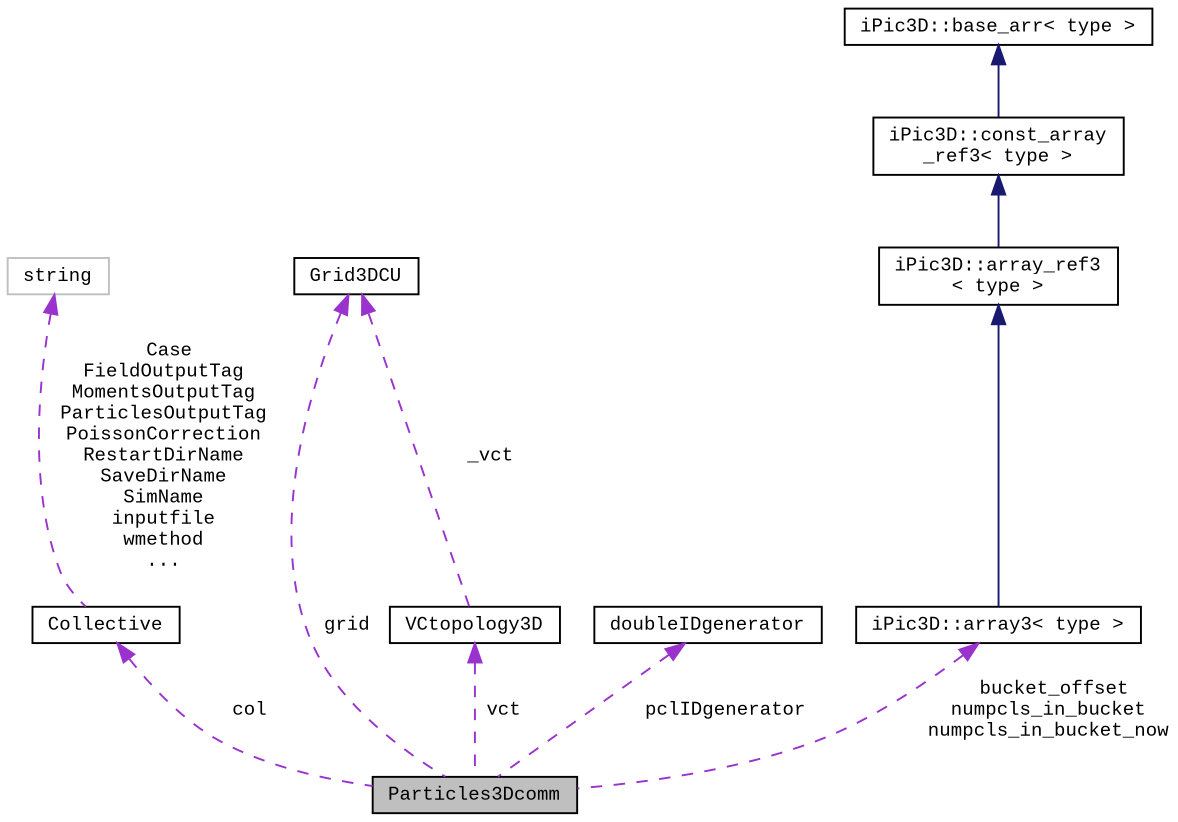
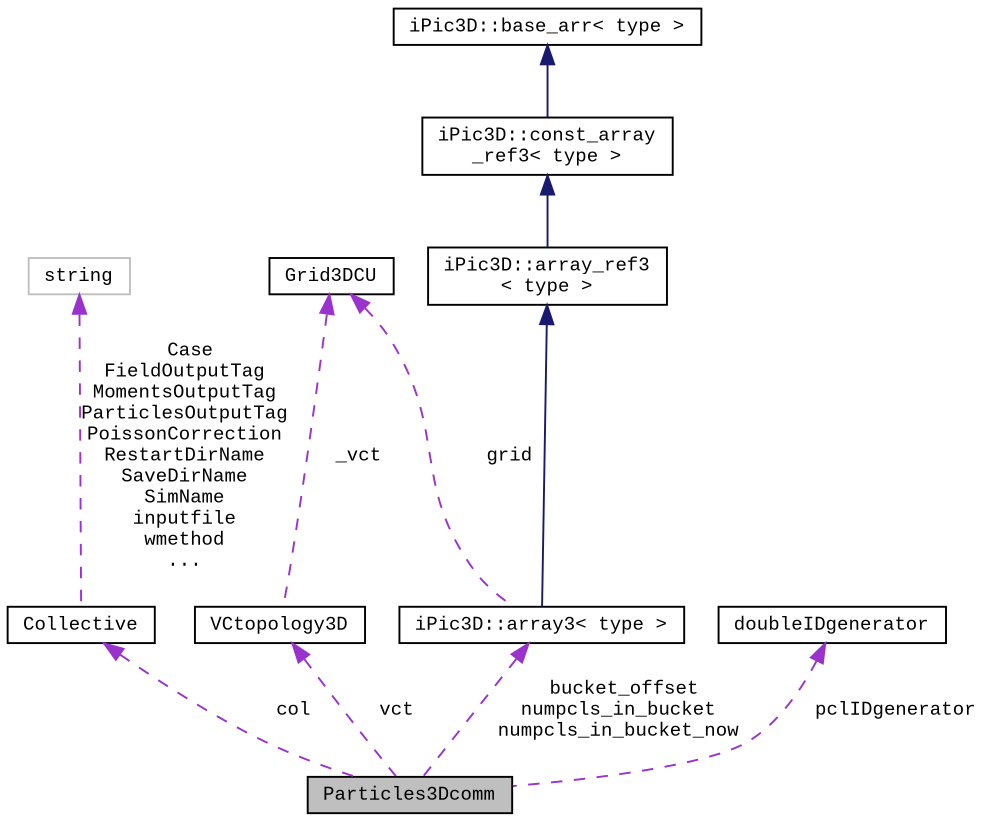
  digraph {
    fontname="Liberation Mono"
    node [color=black fillcolor=white fontname="Liberation Mono" fontsize=10 shape=record style=filled]
    edge [color=darkorchid3 dir=back fontname="Liberation Mono" fontsize=10 labelfontname=Helvetica labelfontsize=10 style=dashed]
    n1 [fillcolor=grey75 fontcolor=black height=0.2 label=Particles3Dcomm width=0.4]
    n2 [height=0.2 label=Collective width=0.4]
    n3 [color=grey75 height=0.2 label=string width=0.4]
    n4 [height=0.2 label=VCtopology3D width=0.4]
    n5 [height=0.2 label=Grid3DCU width=0.4]
    n6 [height=0.2 label=doubleIDgenerator width=0.4]
    n7 [height=0.2 label="iPic3D::array3\< type \>" width=0.4]
    n8 [height=0.2 label="iPic3D::array_ref3\l\< type \>" width=0.4]
    n9 [height=0.2 label="iPic3D::const_array\l_ref3\< type \>" width=0.4]
    n10 [height=0.2 label="iPic3D::base_arr\< type \>" width=0.4]
    n2 -> n1 [label=" col"]
    n3 -> n2 [label=" Case\nFieldOutputTag\nMomentsOutputTag\nParticlesOutputTag\nPoissonCorrection\nRestartDirName\nSaveDirName\nSimName\ninputfile\nwmethod\n..."]
    n4 -> n1 [label=" vct"]
-   n5 -> n1 [label=" grid"]
+   n5 -> n7 [label=" grid"]
    n5 -> n4 [label=" _vct"]
    n6 -> n1 [label=" pclIDgenerator"]
    n7 -> n1 [label=" bucket_offset\nnumpcls_in_bucket\nnumpcls_in_bucket_now"]
    n8 -> n7 [color=midnightblue style=solid]
    n9 -> n8 [color=midnightblue style=solid]
    n10 -> n9 [color=midnightblue style=solid]
  }
